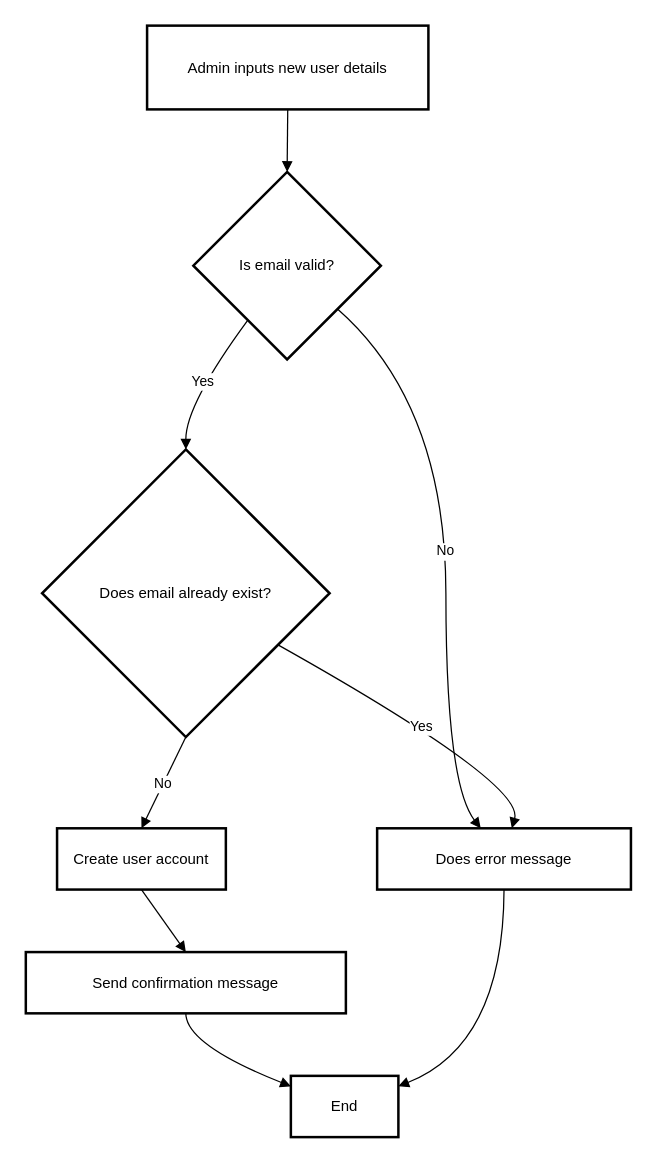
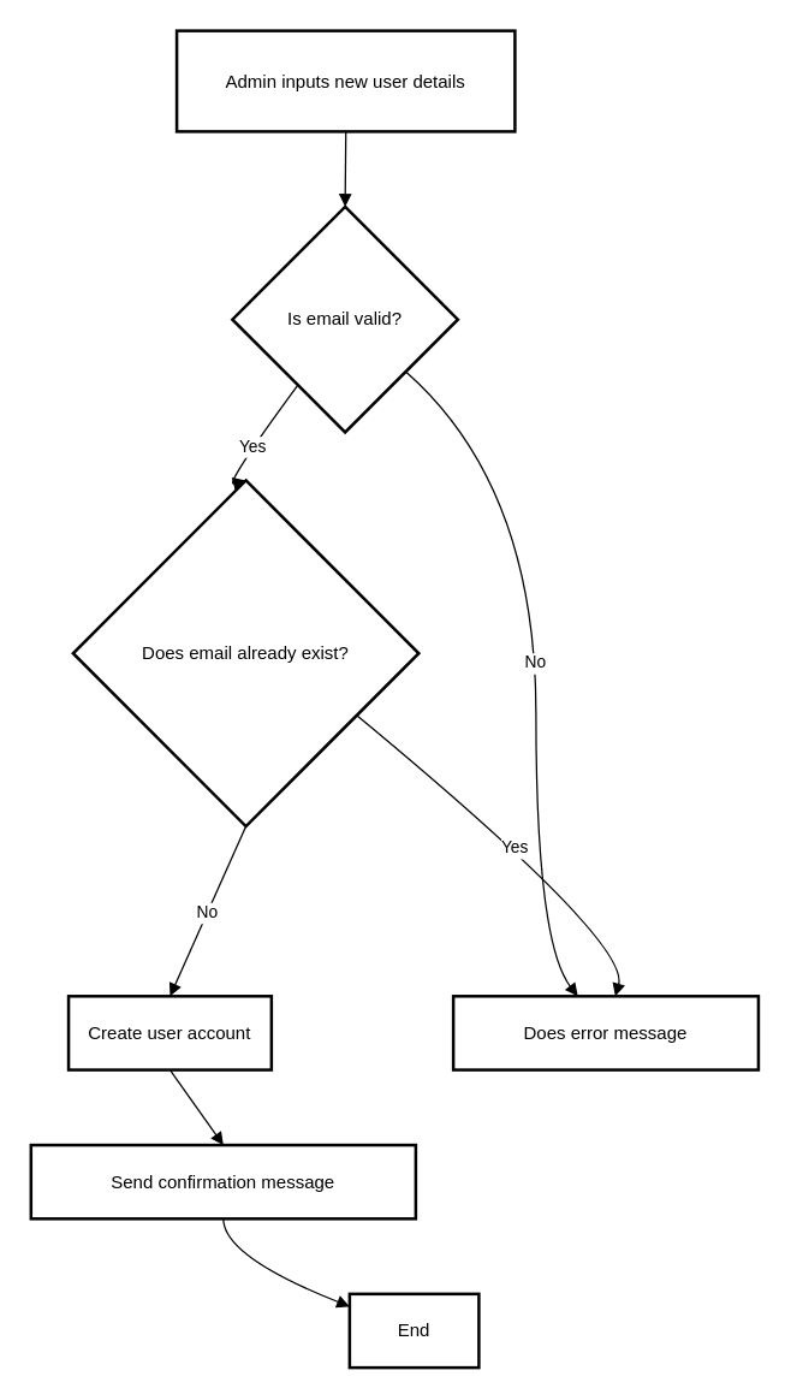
  <mxCell id="0" />
  <mxCell id="1" parent="0" />
  <mxCell id="2" value="Admin inputs new user details" style="whiteSpace=wrap;strokeWidth=2;" vertex="1" parent="1"><mxGeometry x="117" y="20" width="225" height="67" as="geometry" /></mxCell>
  <mxCell id="3" value="Is email valid?" style="rhombus;strokeWidth=2;whiteSpace=wrap;" vertex="1" parent="1"><mxGeometry x="154" y="137" width="150" height="150" as="geometry" /></mxCell>
- <mxCell id="4" value="Does email already exist?" style="rhombus;strokeWidth=2;whiteSpace=wrap;" vertex="1" parent="1"><mxGeometry x="33" y="359" width="230" height="230" as="geometry" /></mxCell>
+ <mxCell id="4" value="Does email already exist?" style="rhombus;strokeWidth=2;whiteSpace=wrap;" vertex="1" parent="1"><mxGeometry x="48" y="319" width="230" height="230" as="geometry" /></mxCell>
  <mxCell id="5" value="Does error message" style="whiteSpace=wrap;strokeWidth=2;" vertex="1" parent="1"><mxGeometry x="301" y="662" width="203" height="49" as="geometry" /></mxCell>
  <mxCell id="6" value="Create user account" style="whiteSpace=wrap;strokeWidth=2;" vertex="1" parent="1"><mxGeometry x="45" y="662" width="135" height="49" as="geometry" /></mxCell>
  <mxCell id="7" value="Send confirmation message" style="whiteSpace=wrap;strokeWidth=2;" vertex="1" parent="1"><mxGeometry x="20" y="761" width="256" height="49" as="geometry" /></mxCell>
  <mxCell id="8" value="End" style="whiteSpace=wrap;strokeWidth=2;" vertex="1" parent="1"><mxGeometry x="232" y="860" width="86" height="49" as="geometry" /></mxCell>
  <mxCell id="9" value="" style="curved=1;startArrow=none;endArrow=block;exitX=0.5;exitY=0.99;entryX=0.5;entryY=0;rounded=0;" edge="1" parent="1" source="2" target="3"><mxGeometry relative="1" as="geometry"><Array as="points" /></mxGeometry></mxCell>
  <mxCell id="10" value="Yes" style="curved=1;startArrow=none;endArrow=block;exitX=0.14;exitY=1;entryX=0.5;entryY=0;rounded=0;" edge="1" parent="1" source="3" target="4"><mxGeometry relative="1" as="geometry"><Array as="points"><mxPoint x="148" y="323" /></Array></mxGeometry></mxCell>
  <mxCell id="11" value="No" style="curved=1;startArrow=none;endArrow=block;exitX=1;exitY=0.93;entryX=0.41;entryY=0.01;rounded=0;" edge="1" parent="1" source="3" target="5"><mxGeometry relative="1" as="geometry"><Array as="points"><mxPoint x="356" y="323" /><mxPoint x="356" y="626" /></Array></mxGeometry></mxCell>
  <mxCell id="12" value="Yes" style="curved=1;startArrow=none;endArrow=block;exitX=1;exitY=0.78;entryX=0.53;entryY=0.01;rounded=0;" edge="1" parent="1" source="4" target="5"><mxGeometry relative="1" as="geometry"><Array as="points"><mxPoint x="419" y="626" /></Array></mxGeometry></mxCell>
  <mxCell id="13" value="No" style="curved=1;startArrow=none;endArrow=block;exitX=0.5;exitY=1;entryX=0.5;entryY=0.01;rounded=0;" edge="1" parent="1" source="4" target="6"><mxGeometry relative="1" as="geometry"><Array as="points" /></mxGeometry></mxCell>
  <mxCell id="14" value="" style="curved=1;startArrow=none;endArrow=block;exitX=0.5;exitY=1.01;entryX=0.5;entryY=0.01;rounded=0;" edge="1" parent="1" source="6" target="7"><mxGeometry relative="1" as="geometry"><Array as="points" /></mxGeometry></mxCell>
  <mxCell id="15" value="" style="curved=1;startArrow=none;endArrow=block;exitX=0.5;exitY=1.01;entryX=0;entryY=0.17;rounded=0;" edge="1" parent="1" source="7" target="8"><mxGeometry relative="1" as="geometry"><Array as="points"><mxPoint x="148" y="835" /></Array></mxGeometry></mxCell>
- <mxCell id="16" value="" style="curved=1;startArrow=none;endArrow=block;exitX=0.5;exitY=1.01;entryX=1;entryY=0.17;rounded=0;" edge="1" parent="1" source="5" target="8"><mxGeometry relative="1" as="geometry"><Array as="points"><mxPoint x="402" y="835" /></Array></mxGeometry></mxCell>
